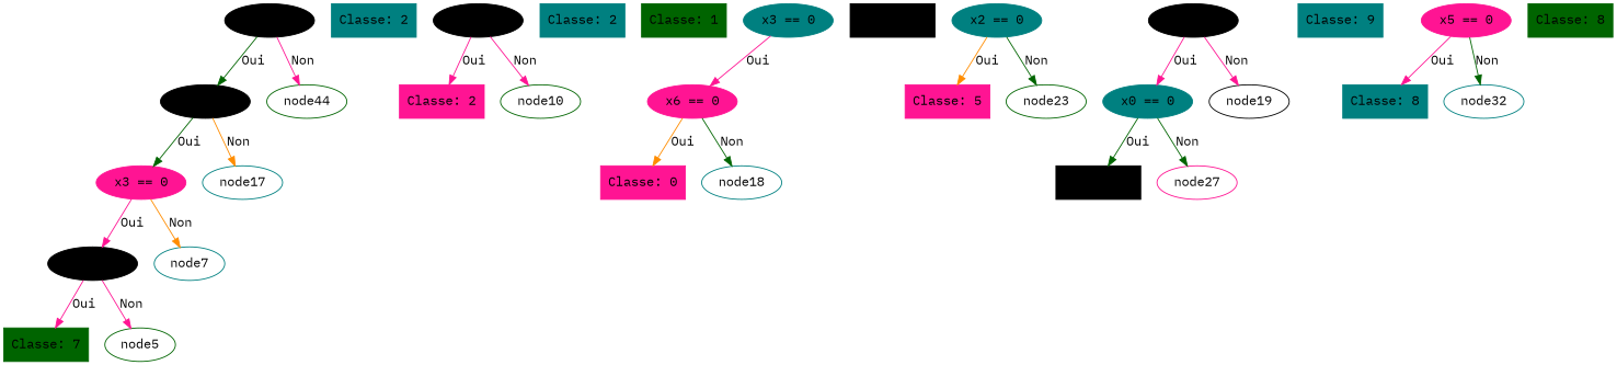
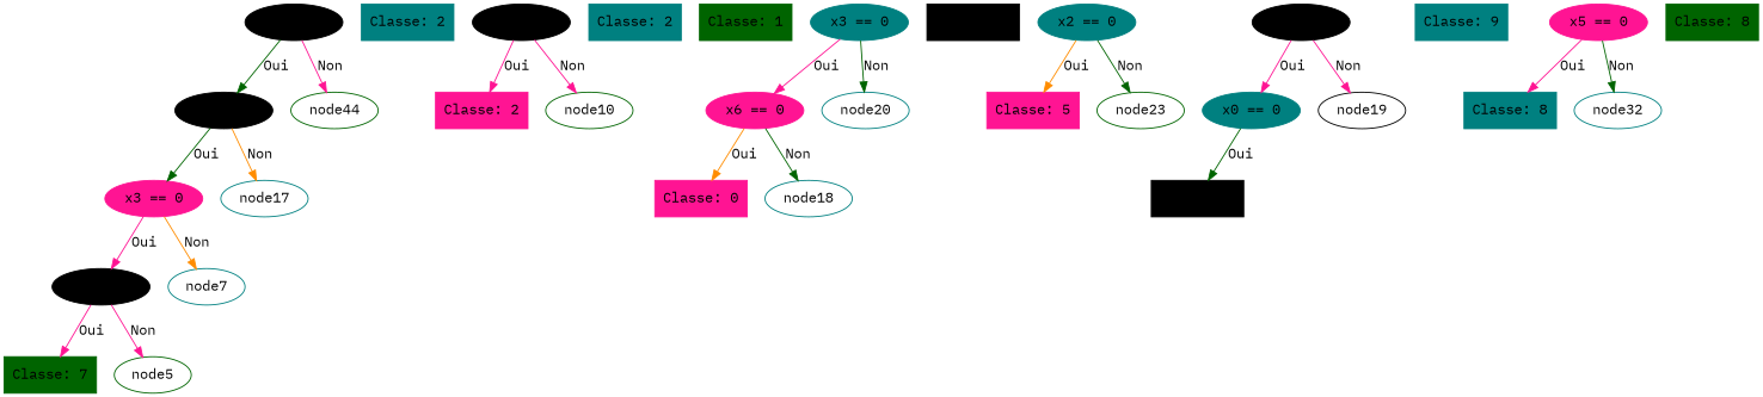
  digraph {
    fontname="IBM Plex Mono"
    node [color=teal fontname="IBM Plex Mono" shape=box style=filled]
    edge [color=deeppink fontname="IBM Plex Mono"]
    n1 [color=black label="x1 == 0" shape=ellipse]
    n2 [color=black label="x5 == 0" shape=ellipse]
    n3 [color=darkgreen label=node44 shape="" style=""]
    n4 [color=deeppink label="x3 == 0" shape=ellipse]
    n5 [label=node17 shape="" style=""]
    n6 [color=black label="x0 == 0" shape=ellipse]
    node7 [shape="" style=""]
    n8 [color=darkgreen label="Classe: 7"]
    node5 [color=darkgreen shape="" style=""]
    n10 [label="Classe: 2"]
    n11 [color=black label="x6 == 0" shape=ellipse]
    n12 [color=deeppink label="Classe: 2"]
    node10 [color=darkgreen shape="" style=""]
    n14 [label="Classe: 2"]
    n15 [color=darkgreen label="Classe: 1"]
    n16 [label="x3 == 0" shape=ellipse]
    n17 [color=deeppink label="x6 == 0" shape=ellipse]
+   node20 [shape="" style=""]
    n19 [color=deeppink label="Classe: 0"]
    node18 [shape="" style=""]
    n21 [color=black label="Classe: 0"]
    n22 [label="x2 == 0" shape=ellipse]
    n23 [color=deeppink label="Classe: 5"]
    node23 [color=darkgreen shape="" style=""]
    n25 [color=black label="x4 == 0" shape=ellipse]
    n26 [label="x0 == 0" shape=ellipse]
    n27 [color=black label=node19 shape="" style=""]
    n28 [color=black label="Classe: 4"]
-   node27 [color=deeppink shape="" style=""]
    n30 [label="Classe: 9"]
    n31 [color=deeppink label="x5 == 0" shape=ellipse]
    n32 [label="Classe: 8"]
    node32 [shape="" style=""]
    n34 [color=darkgreen label="Classe: 8"]
    n1 -> n2 [color=darkgreen label=Oui]
    n1 -> n3 [label=Non]
    n2 -> n4 [color=darkgreen label=Oui]
    n2 -> n5 [color=darkorange label=Non]
    n4 -> n6 [label=Oui]
    n4 -> node7 [color=darkorange label=Non]
    n6 -> n8 [label=Oui]
    n6 -> node5 [label=Non]
    n11 -> n12 [label=Oui]
    n11 -> node10 [label=Non]
    n16 -> n17 [label=Oui]
+   n16 -> node20 [color=darkgreen label=Non]
    n17 -> n19 [color=darkorange label=Oui]
    n17 -> node18 [color=darkgreen label=Non]
    n22 -> n23 [color=darkorange label=Oui]
    n22 -> node23 [color=darkgreen label=Non]
    n25 -> n26 [label=Oui]
    n25 -> n27 [label=Non]
    n26 -> n28 [color=darkgreen label=Oui]
-   n26 -> node27 [color=darkgreen label=Non]
    n31 -> n32 [label=Oui]
    n31 -> node32 [color=darkgreen label=Non]
  }
